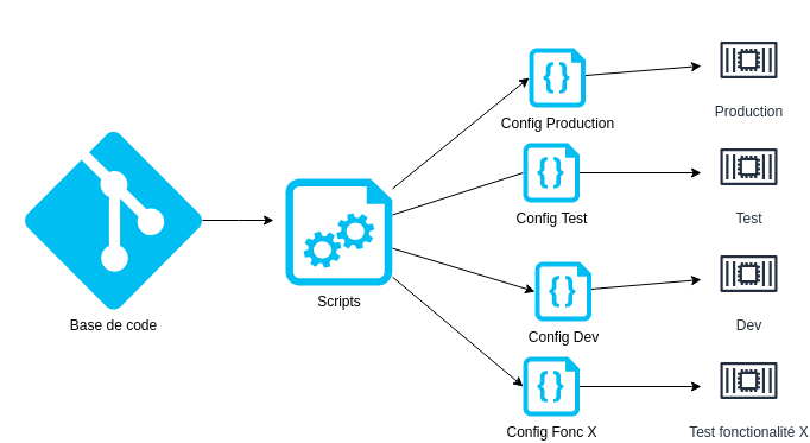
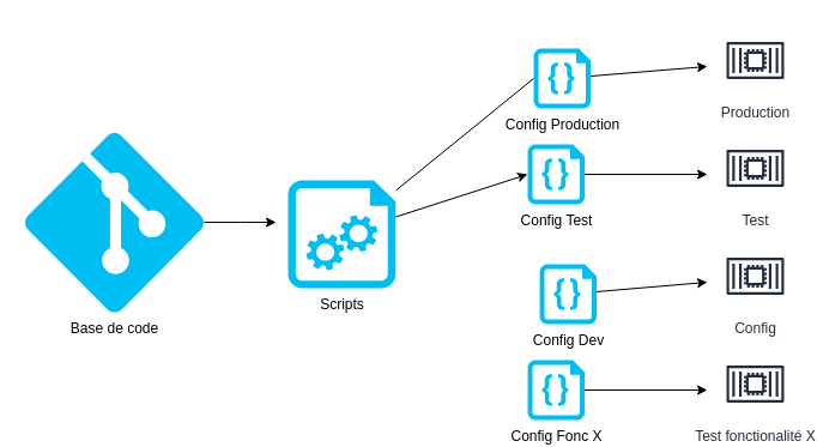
  <mxCell id="0" />
  <mxCell id="1" parent="0" />
- <mxCell id="2" style="rounded=0;orthogonalLoop=1;jettySize=auto;html=1;entryX=0;entryY=0.5;entryDx=0;entryDy=0;entryPerimeter=0;" edge="1" parent="1" source="6" target="16"><mxGeometry relative="1" as="geometry" /></mxCell>
- <mxCell id="3" style="edgeStyle=none;rounded=0;orthogonalLoop=1;jettySize=auto;html=1;entryX=0;entryY=0.5;entryDx=0;entryDy=0;entryPerimeter=0;endArrow=none;" edge="1" parent="1" source="6" target="14"><mxGeometry relative="1" as="geometry" /></mxCell>
- <mxCell id="4" style="edgeStyle=none;rounded=0;orthogonalLoop=1;jettySize=auto;html=1;entryX=0;entryY=0.5;entryDx=0;entryDy=0;entryPerimeter=0;" edge="1" parent="1" source="6" target="12"><mxGeometry relative="1" as="geometry" /></mxCell>
- <mxCell id="5" style="edgeStyle=none;rounded=0;orthogonalLoop=1;jettySize=auto;html=1;entryX=0;entryY=0.5;entryDx=0;entryDy=0;entryPerimeter=0;" edge="1" parent="1" source="6" target="10"><mxGeometry relative="1" as="geometry" /></mxCell>
+ <mxCell id="2" style="rounded=0;orthogonalLoop=1;jettySize=auto;html=1;entryX=0;entryY=0.5;entryDx=0;entryDy=0;entryPerimeter=0;endArrow=none;" edge="1" parent="1" source="6" target="16"><mxGeometry relative="1" as="geometry" /></mxCell>
+ <mxCell id="3" style="edgeStyle=none;rounded=0;orthogonalLoop=1;jettySize=auto;html=1;entryX=0;entryY=0.5;entryDx=0;entryDy=0;entryPerimeter=0;" edge="1" parent="1" source="6" target="14"><mxGeometry relative="1" as="geometry" /></mxCell>
  <mxCell id="6" value="Scripts" style="verticalLabelPosition=bottom;html=1;verticalAlign=top;align=center;strokeColor=none;fillColor=#00BEF2;shape=mxgraph.azure.startup_task;pointerEvents=1;" vertex="1" parent="1"><mxGeometry x="240" y="150" width="90" height="90" as="geometry" /></mxCell>
  <mxCell id="7" style="edgeStyle=orthogonalEdgeStyle;rounded=0;orthogonalLoop=1;jettySize=auto;html=1;" edge="1" parent="1" source="8"><mxGeometry relative="1" as="geometry"><mxPoint x="230" y="185" as="targetPoint" /></mxGeometry></mxCell>
  <mxCell id="8" value="Base de code" style="verticalLabelPosition=bottom;html=1;verticalAlign=top;align=center;strokeColor=none;fillColor=#00BEF2;shape=mxgraph.azure.git_repository;" vertex="1" parent="1"><mxGeometry x="20" y="110" width="150" height="150" as="geometry" /></mxCell>
  <mxCell id="9" style="edgeStyle=none;rounded=0;orthogonalLoop=1;jettySize=auto;html=1;" edge="1" parent="1" source="10"><mxGeometry relative="1" as="geometry"><mxPoint x="590" y="325" as="targetPoint" /></mxGeometry></mxCell>
  <mxCell id="10" value="Config Fonc X" style="verticalLabelPosition=bottom;html=1;verticalAlign=top;align=center;strokeColor=none;fillColor=#00BEF2;shape=mxgraph.azure.code_file;pointerEvents=1;" vertex="1" parent="1"><mxGeometry x="440" y="300" width="47.5" height="50" as="geometry" /></mxCell>
  <mxCell id="11" style="edgeStyle=none;rounded=0;orthogonalLoop=1;jettySize=auto;html=1;" edge="1" parent="1" source="12"><mxGeometry relative="1" as="geometry"><mxPoint x="590" y="235" as="targetPoint" /></mxGeometry></mxCell>
  <mxCell id="12" value="Config Dev" style="verticalLabelPosition=bottom;html=1;verticalAlign=top;align=center;strokeColor=none;fillColor=#00BEF2;shape=mxgraph.azure.code_file;pointerEvents=1;" vertex="1" parent="1"><mxGeometry x="450" y="220" width="47.5" height="50" as="geometry" /></mxCell>
  <mxCell id="13" style="edgeStyle=none;rounded=0;orthogonalLoop=1;jettySize=auto;html=1;" edge="1" parent="1" source="14"><mxGeometry relative="1" as="geometry"><mxPoint x="590" y="145" as="targetPoint" /></mxGeometry></mxCell>
  <mxCell id="14" value="Config Test" style="verticalLabelPosition=bottom;html=1;verticalAlign=top;align=center;strokeColor=none;fillColor=#00BEF2;shape=mxgraph.azure.code_file;pointerEvents=1;" vertex="1" parent="1"><mxGeometry x="440" y="120" width="47.5" height="50" as="geometry" /></mxCell>
  <mxCell id="15" style="edgeStyle=none;rounded=0;orthogonalLoop=1;jettySize=auto;html=1;" edge="1" parent="1" source="16"><mxGeometry relative="1" as="geometry"><mxPoint x="590" y="55" as="targetPoint" /></mxGeometry></mxCell>
  <mxCell id="16" value="Config Production" style="verticalLabelPosition=bottom;html=1;verticalAlign=top;align=center;strokeColor=none;fillColor=#00BEF2;shape=mxgraph.azure.code_file;pointerEvents=1;" vertex="1" parent="1"><mxGeometry x="445" y="40" width="47.5" height="50" as="geometry" /></mxCell>
  <mxCell id="17" value="Production" style="sketch=0;outlineConnect=0;fontColor=#232F3E;gradientColor=none;strokeColor=#232F3E;fillColor=#ffffff;dashed=0;verticalLabelPosition=bottom;verticalAlign=top;align=center;html=1;fontSize=12;fontStyle=0;aspect=fixed;shape=mxgraph.aws4.resourceIcon;resIcon=mxgraph.aws4.container_2;" vertex="1" parent="1"><mxGeometry x="600" y="20" width="60" height="60" as="geometry" /></mxCell>
  <mxCell id="18" value="Test" style="sketch=0;outlineConnect=0;fontColor=#232F3E;gradientColor=none;strokeColor=#232F3E;fillColor=#ffffff;dashed=0;verticalLabelPosition=bottom;verticalAlign=top;align=center;html=1;fontSize=12;fontStyle=0;aspect=fixed;shape=mxgraph.aws4.resourceIcon;resIcon=mxgraph.aws4.container_2;" vertex="1" parent="1"><mxGeometry x="600" y="110" width="60" height="60" as="geometry" /></mxCell>
- <mxCell id="19" value="Dev" style="sketch=0;outlineConnect=0;fontColor=#232F3E;gradientColor=none;strokeColor=#232F3E;fillColor=#ffffff;dashed=0;verticalLabelPosition=bottom;verticalAlign=top;align=center;html=1;fontSize=12;fontStyle=0;aspect=fixed;shape=mxgraph.aws4.resourceIcon;resIcon=mxgraph.aws4.container_2;" vertex="1" parent="1"><mxGeometry x="600" y="200" width="60" height="60" as="geometry" /></mxCell>
+ <mxCell id="19" value="Config" style="sketch=0;outlineConnect=0;fontColor=#232F3E;gradientColor=none;strokeColor=#232F3E;fillColor=#ffffff;dashed=0;verticalLabelPosition=bottom;verticalAlign=top;align=center;html=1;fontSize=12;fontStyle=0;aspect=fixed;shape=mxgraph.aws4.resourceIcon;resIcon=mxgraph.aws4.container_2;" vertex="1" parent="1"><mxGeometry x="600" y="200" width="60" height="60" as="geometry" /></mxCell>
  <mxCell id="20" value="Test fonctionalité X" style="sketch=0;outlineConnect=0;fontColor=#232F3E;gradientColor=none;strokeColor=#232F3E;fillColor=#ffffff;dashed=0;verticalLabelPosition=bottom;verticalAlign=top;align=center;html=1;fontSize=12;fontStyle=0;aspect=fixed;shape=mxgraph.aws4.resourceIcon;resIcon=mxgraph.aws4.container_2;" vertex="1" parent="1"><mxGeometry x="600" y="290" width="60" height="60" as="geometry" /></mxCell>
